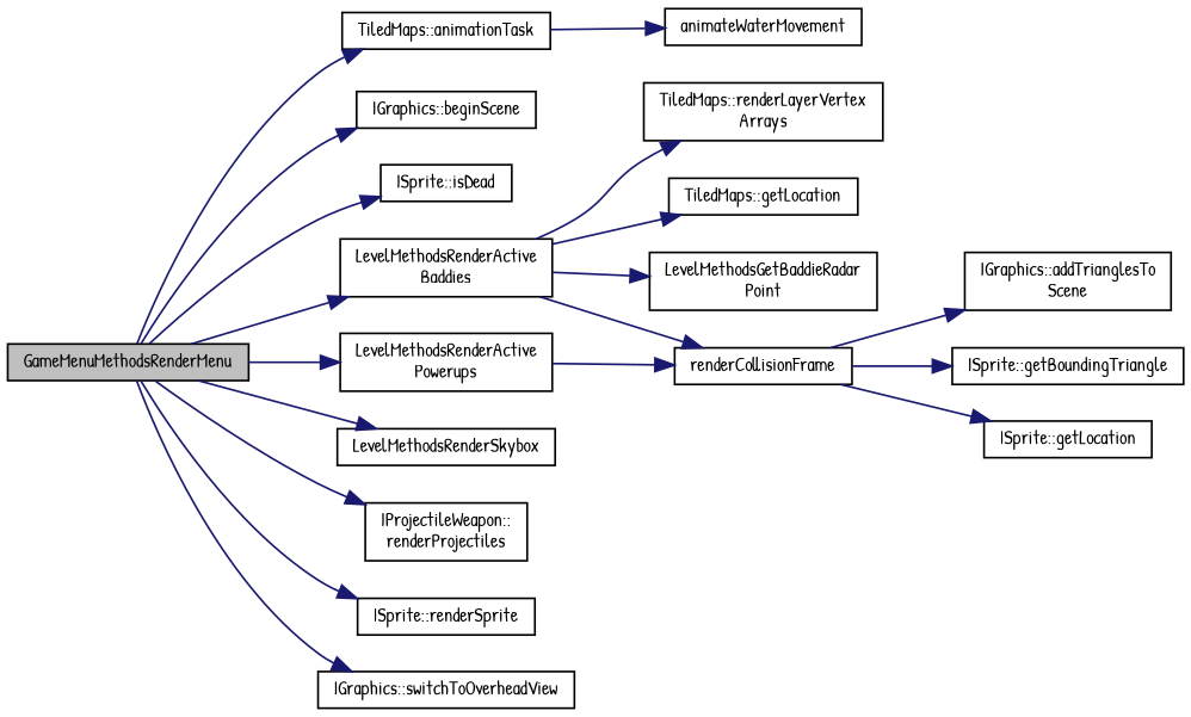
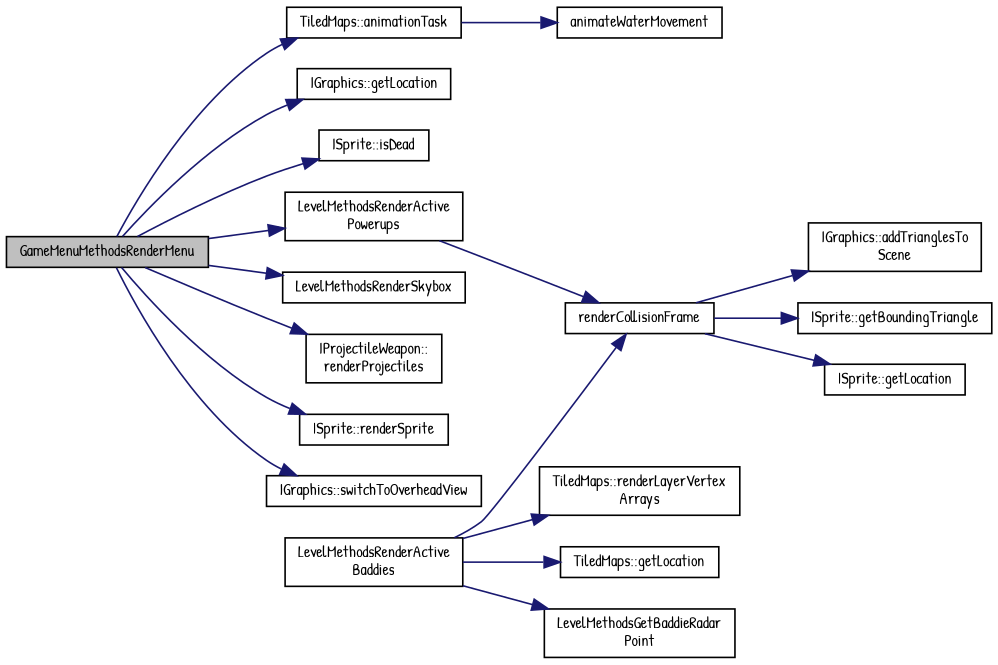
  digraph {
    fontname="Patrick Hand"
    rankdir=LR
    node [color=black fillcolor=white fontname="Patrick Hand" fontsize=10 shape=record style=filled]
    edge [color=midnightblue fontname="Patrick Hand" fontsize=10 labelfontname=Helvetica labelfontsize=10 style=solid]
    n1 [fillcolor=grey75 fontcolor=black height=0.2 label=GameMenuMethodsRenderMenu width=0.4]
    n2 [height=0.2 label="TiledMaps::animationTask" width=0.4]
-   n3 [height=0.2 label="IGraphics::beginScene" width=0.4]
+   n3 [height=0.2 label="IGraphics::getLocation" width=0.4]
    n4 [height=0.2 label="ISprite::isDead" width=0.4]
    n5 [height=0.2 label="LevelMethodsRenderActive\lBaddies" width=0.4]
    n6 [height=0.2 label="LevelMethodsRenderActive\lPowerups" width=0.4]
    n7 [height=0.2 label=LevelMethodsRenderSkybox width=0.4]
    n8 [height=0.2 label="IProjectileWeapon::\lrenderProjectiles" width=0.4]
    n9 [height=0.2 label="ISprite::renderSprite" width=0.4]
    n10 [height=0.2 label="IGraphics::switchToOverheadView" width=0.4]
    n11 [height=0.2 label=animateWaterMovement width=0.4]
    n12 [height=0.2 label="TiledMaps::renderLayerVertex\lArrays" width=0.4]
    n13 [height=0.2 label="TiledMaps::getLocation" width=0.4]
    n14 [height=0.2 label="LevelMethodsGetBaddieRadar\lPoint" width=0.4]
    n15 [height=0.2 label=renderCollisionFrame width=0.4]
    n16 [height=0.2 label="IGraphics::addTrianglesTo\lScene" width=0.4]
    n17 [height=0.2 label="ISprite::getBoundingTriangle" width=0.4]
    n18 [height=0.2 label="ISprite::getLocation" width=0.4]
    n1 -> n2
    n1 -> n3
    n1 -> n4
-   n1 -> n5
    n1 -> n6
    n1 -> n7
    n1 -> n8
    n1 -> n9
    n1 -> n10
    n2 -> n11
    n5 -> n12
    n5 -> n13
    n5 -> n14
    n5 -> n15
    n6 -> n15
    n15 -> n16
    n15 -> n17
    n15 -> n18
  }
